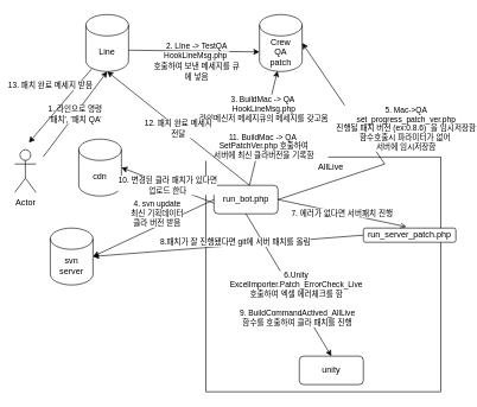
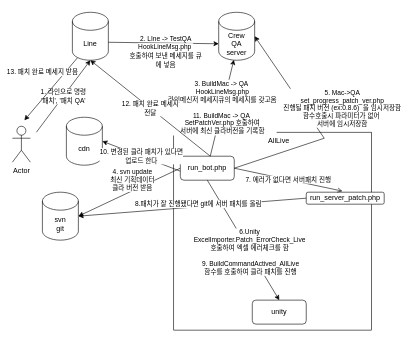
  <mxCell id="0" />
  <mxCell id="1" parent="0" />
  <mxCell id="2" value="" style="whiteSpace=wrap;html=1;aspect=fixed;" parent="1" vertex="1"><mxGeometry x="289" y="220" width="330" height="330" as="geometry" /></mxCell>
  <mxCell id="3" value="Actor" style="shape=umlActor;verticalLabelPosition=bottom;verticalAlign=top;html=1;outlineConnect=0;" parent="1" vertex="1"><mxGeometry x="20" y="210" width="30" height="60" as="geometry" /></mxCell>
  <mxCell id="4" value="Line" style="shape=cylinder3;whiteSpace=wrap;html=1;boundedLbl=1;backgroundOutline=1;size=15;" parent="1" vertex="1"><mxGeometry x="120" y="20" width="60" height="80" as="geometry" /></mxCell>
- <mxCell id="5" value="Crew&lt;br&gt;QA&lt;br&gt;patch" style="shape=cylinder3;whiteSpace=wrap;html=1;boundedLbl=1;backgroundOutline=1;size=15;" parent="1" vertex="1"><mxGeometry x="364" y="20" width="60" height="80" as="geometry" /></mxCell>
+ <mxCell id="5" value="Crew&lt;br&gt;QA&lt;br&gt;server" style="shape=cylinder3;whiteSpace=wrap;html=1;boundedLbl=1;backgroundOutline=1;size=15;" parent="1" vertex="1"><mxGeometry x="364" y="20" width="60" height="80" as="geometry" /></mxCell>
  <mxCell id="6" value="1. 라인으로 명령&lt;br&gt;'패치', '패치 QA'" style="endArrow=classic;html=1;rounded=0;entryX=0.5;entryY=1;entryDx=0;entryDy=0;entryPerimeter=0;" parent="1" target="4" edge="1"><mxGeometry width="50" height="50" relative="1" as="geometry"><mxPoint x="60" y="220" as="sourcePoint" /><mxPoint x="110" y="170" as="targetPoint" /></mxGeometry></mxCell>
  <mxCell id="7" value="" style="endArrow=classic;html=1;rounded=0;exitX=0.5;exitY=1;exitDx=0;exitDy=0;exitPerimeter=0;entryX=0;entryY=0;entryDx=0;entryDy=52.5;entryPerimeter=0;" parent="1" target="5" edge="1"><mxGeometry width="50" height="50" relative="1" as="geometry"><mxPoint x="180" y="70" as="sourcePoint" /><mxPoint x="350" y="90" as="targetPoint" /></mxGeometry></mxCell>
  <mxCell id="8" value="&lt;div style=&quot;text-align: center;&quot;&gt;&lt;span style=&quot;font-size: 11px; background-color: rgb(255, 255, 255);&quot;&gt;2. LIne -&amp;gt; TestQA&lt;/span&gt;&lt;/div&gt;&lt;div style=&quot;text-align: center;&quot;&gt;&lt;span style=&quot;font-size: 11px; background-color: rgb(255, 255, 255);&quot;&gt;HookLineMsg.php&amp;nbsp;&lt;/span&gt;&lt;/div&gt;&lt;div style=&quot;text-align: center;&quot;&gt;&lt;span style=&quot;font-size: 11px; background-color: rgb(255, 255, 255);&quot;&gt;호출하여 보낸 메세지를 큐에 넣음&lt;/span&gt;&lt;/div&gt;" style="text;whiteSpace=wrap;html=1;" parent="1" vertex="1"><mxGeometry x="210" y="50" width="130" height="70" as="geometry" /></mxCell>
  <mxCell id="9" value="3. BuildMac -&amp;gt; QA&amp;nbsp;&lt;br&gt;HookLineMsg.php&lt;br&gt;라인메신저 메세지큐의 메세지를 갖고옴&lt;br&gt;&lt;br&gt;11. BuildMac -&amp;gt; QA&amp;nbsp;&lt;br&gt;SetPatchVer.php 호출하여&lt;br&gt;서버에 최신 클라버전을 기록함" style="endArrow=classic;html=1;rounded=0;entryX=0.422;entryY=0.991;entryDx=0;entryDy=0;entryPerimeter=0;" parent="1" source="10" target="5" edge="1"><mxGeometry width="50" height="50" relative="1" as="geometry"><mxPoint x="342" y="230" as="sourcePoint" /><mxPoint x="350" y="170" as="targetPoint" /></mxGeometry></mxCell>
  <mxCell id="10" value="run_bot.php" style="rounded=1;whiteSpace=wrap;html=1;" parent="1" vertex="1"><mxGeometry x="300" y="260" width="90" height="40" as="geometry" /></mxCell>
  <mxCell id="11" value="unity" style="rounded=1;whiteSpace=wrap;html=1;" parent="1" vertex="1"><mxGeometry x="420" y="500" width="90" height="40" as="geometry" /></mxCell>
  <mxCell id="12" value="AllLive" style="text;html=1;resizable=0;autosize=1;align=center;verticalAlign=middle;points=[];fillColor=none;strokeColor=none;rounded=0;" parent="1" vertex="1"><mxGeometry x="429" y="220" width="70" height="30" as="geometry" /></mxCell>
  <mxCell id="13" value="5. Mac-&amp;gt;QA&lt;br&gt;set_progress_patch_ver.php&lt;br&gt;진행될 패치 버전 (ex:0.8.6)&amp;nbsp; 을 임시저장함&lt;br&gt;함수호출시 파라미터가 없어&amp;nbsp;&lt;br&gt;서버에 임시저장함" style="endArrow=classic;html=1;rounded=0;entryX=1;entryY=0.5;entryDx=0;entryDy=0;entryPerimeter=0;" parent="1" target="5" edge="1"><mxGeometry x="0.003" y="-53" width="50" height="50" relative="1" as="geometry"><mxPoint x="390" y="280" as="sourcePoint" /><mxPoint x="440" y="230" as="targetPoint" /><Array as="points"><mxPoint x="540" y="230" /></Array><mxPoint as="offset" /></mxGeometry></mxCell>
  <mxCell id="14" value="6.Unity&amp;nbsp;&lt;br&gt;ExcelImporter.Patch_ErrorCheck_Live&amp;nbsp;&lt;br&gt;호출하여 엑셀 에러체크를 함&amp;nbsp;&lt;br&gt;&lt;br&gt;9.&amp;nbsp;BuildCommandActived_AllLive&lt;br&gt;함수를 호출하여 클라 패치를 진행" style="endArrow=classic;html=1;rounded=0;entryX=0.5;entryY=0;entryDx=0;entryDy=0;exitX=0.5;exitY=1;exitDx=0;exitDy=0;" parent="1" source="10" target="11" edge="1"><mxGeometry x="0.2" width="50" height="50" relative="1" as="geometry"><mxPoint x="300" y="300" as="sourcePoint" /><mxPoint x="350" y="250" as="targetPoint" /><mxPoint as="offset" /></mxGeometry></mxCell>
- <mxCell id="15" value="svn&lt;br&gt;server" style="shape=cylinder3;whiteSpace=wrap;html=1;boundedLbl=1;backgroundOutline=1;size=15;" parent="1" vertex="1"><mxGeometry x="70" y="320" width="60" height="80" as="geometry" /></mxCell>
+ <mxCell id="15" value="svn&lt;br&gt;git" style="shape=cylinder3;whiteSpace=wrap;html=1;boundedLbl=1;backgroundOutline=1;size=15;" parent="1" vertex="1"><mxGeometry x="70" y="320" width="60" height="80" as="geometry" /></mxCell>
  <mxCell id="16" value="4. svn update&lt;br&gt;최신 기획데이터&lt;br&gt;클라 버전 받음" style="endArrow=classic;html=1;rounded=0;exitX=0;exitY=0.5;exitDx=0;exitDy=0;entryX=1;entryY=0.5;entryDx=0;entryDy=0;entryPerimeter=0;" parent="1" source="10" target="15" edge="1"><mxGeometry x="-0.139" y="-16" width="50" height="50" relative="1" as="geometry"><mxPoint x="300" y="300" as="sourcePoint" /><mxPoint x="350" y="250" as="targetPoint" /><mxPoint as="offset" /></mxGeometry></mxCell>
  <mxCell id="17" value="run_server_patch.php" style="rounded=1;whiteSpace=wrap;html=1;" parent="1" vertex="1"><mxGeometry x="510" y="320" width="130" height="20" as="geometry" /></mxCell>
  <mxCell id="18" value="7. 에러가 없다면 서버패치 진행" style="endArrow=open;html=1;rounded=0;entryX=0.464;entryY=-0.09;entryDx=0;entryDy=0;exitX=1;exitY=0.5;exitDx=0;exitDy=0;entryPerimeter=0;" parent="1" source="10" target="17" edge="1"><mxGeometry width="50" height="50" relative="1" as="geometry"><mxPoint x="390" y="470" as="sourcePoint" /><mxPoint x="440" y="420" as="targetPoint" /></mxGeometry></mxCell>
  <mxCell id="19" value="8.패치가 잘 진행됐다면 git에 서버 패치를 올림" style="endArrow=classic;html=1;rounded=0;exitX=0;exitY=0.5;exitDx=0;exitDy=0;" parent="1" source="17" edge="1"><mxGeometry x="-0.054" y="-4" width="50" height="50" relative="1" as="geometry"><mxPoint x="300" y="400" as="sourcePoint" /><mxPoint x="130" y="360" as="targetPoint" /><mxPoint as="offset" /></mxGeometry></mxCell>
  <mxCell id="20" value="cdn" style="shape=cylinder3;whiteSpace=wrap;html=1;boundedLbl=1;backgroundOutline=1;size=15;" parent="1" vertex="1"><mxGeometry x="110" y="195" width="60" height="80" as="geometry" /></mxCell>
  <mxCell id="21" value="10. 변경된 클라 패치가 있다면&lt;br&gt;업로드 한다" style="endArrow=classic;html=1;rounded=0;entryX=1;entryY=0.5;entryDx=0;entryDy=0;exitX=0.5;exitY=1;exitDx=0;exitDy=0;entryPerimeter=0;" parent="1" target="20" edge="1"><mxGeometry width="50" height="50" relative="1" as="geometry"><mxPoint x="300" y="285" as="sourcePoint" /><mxPoint x="300" y="485" as="targetPoint" /></mxGeometry></mxCell>
  <mxCell id="22" value="12. 패치 완료 메세지&lt;br&gt;전달" style="endArrow=classic;html=1;rounded=0;" edge="1" parent="1"><mxGeometry width="50" height="50" relative="1" as="geometry"><mxPoint x="350" y="260" as="sourcePoint" /><mxPoint x="150" y="100" as="targetPoint" /></mxGeometry></mxCell>
  <mxCell id="23" value="13. 패치 완료 메세지 받음" style="endArrow=classic;html=1;rounded=0;exitX=0.145;exitY=1;exitDx=0;exitDy=-4.35;exitPerimeter=0;" edge="1" parent="1" source="4"><mxGeometry x="-0.174" y="-29" width="50" height="50" relative="1" as="geometry"><mxPoint x="290" y="250" as="sourcePoint" /><mxPoint x="40" y="200" as="targetPoint" /><mxPoint as="offset" /></mxGeometry></mxCell>
